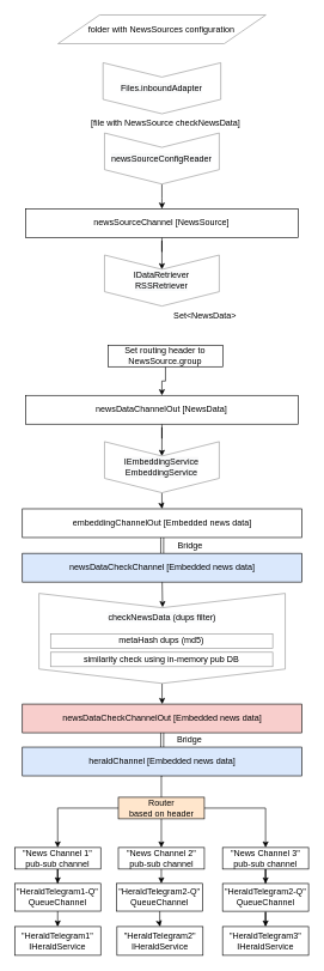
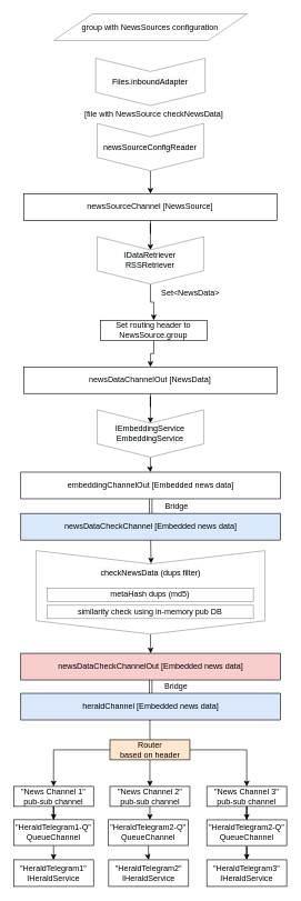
  <mxCell id="0" />
  <mxCell id="1" parent="0" />
  <mxCell id="2" style="edgeStyle=orthogonalEdgeStyle;rounded=0;orthogonalLoop=1;jettySize=auto;html=1;entryX=0.5;entryY=0;entryDx=0;entryDy=0;" edge="1" parent="1" source="3" target="42"><mxGeometry relative="1" as="geometry" /></mxCell>
  <mxCell id="3" value="&lt;span style=&quot;background-color: rgb(248 , 249 , 250)&quot;&gt;checkNewsData (dups filter)&lt;/span&gt;&lt;span style=&quot;background-color: rgb(248 , 249 , 250)&quot;&gt;&lt;br&gt;&lt;/span&gt;" style="shape=step;perimeter=stepPerimeter;whiteSpace=wrap;html=1;fixedSize=1;strokeColor=#919191;rotation=90;horizontal=0;verticalAlign=top;spacingTop=19;" parent="1" vertex="1"><mxGeometry x="162.94" y="716.75" width="125.38" height="343.5" as="geometry" /></mxCell>
  <mxCell id="4" style="edgeStyle=orthogonalEdgeStyle;rounded=0;orthogonalLoop=1;jettySize=auto;html=1;entryX=0;entryY=0.5;entryDx=0;entryDy=0;fontSize=19;" parent="1" source="5" target="33" edge="1"><mxGeometry relative="1" as="geometry" /></mxCell>
  <mxCell id="5" value="newsSourceChannel [NewsSource]" style="rounded=0;whiteSpace=wrap;html=1;" parent="1" vertex="1"><mxGeometry x="35.38" y="290" width="380" height="40" as="geometry" /></mxCell>
+ <mxCell id="6" style="edgeStyle=orthogonalEdgeStyle;rounded=0;orthogonalLoop=1;jettySize=auto;html=1;entryX=0.5;entryY=0;entryDx=0;entryDy=0;exitX=1;exitY=0.5;exitDx=0;exitDy=0;" parent="1" source="33" target="24" edge="1"><mxGeometry relative="1" as="geometry"><mxPoint x="221.046" y="580" as="sourcePoint" /></mxGeometry></mxCell>
  <mxCell id="7" style="edgeStyle=orthogonalEdgeStyle;rounded=0;orthogonalLoop=1;jettySize=auto;html=1;entryX=0;entryY=0.5;entryDx=0;entryDy=0;" parent="1" source="8" target="37" edge="1"><mxGeometry relative="1" as="geometry" /></mxCell>
  <mxCell id="8" value="newsDataChannelOut [NewsData]" style="rounded=0;whiteSpace=wrap;html=1;" parent="1" vertex="1"><mxGeometry x="35.38" y="550" width="380" height="40" as="geometry" /></mxCell>
  <mxCell id="9" style="edgeStyle=orthogonalEdgeStyle;rounded=0;orthogonalLoop=1;jettySize=auto;html=1;entryX=0.154;entryY=0.498;entryDx=0;entryDy=0;entryPerimeter=0;startArrow=none;startFill=0;fontSize=19;exitX=0.5;exitY=1;exitDx=0;exitDy=0;" parent="1" source="39" target="3" edge="1"><mxGeometry relative="1" as="geometry" /></mxCell>
  <mxCell id="10" style="edgeStyle=orthogonalEdgeStyle;rounded=0;orthogonalLoop=1;jettySize=auto;html=1;entryX=0.5;entryY=0;entryDx=0;entryDy=0;startArrow=none;startFill=0;fontSize=19;shape=link;" parent="1" source="11" target="39" edge="1"><mxGeometry relative="1" as="geometry" /></mxCell>
  <mxCell id="11" value="embeddingChannelOut [Embedded news data]" style="rounded=0;whiteSpace=wrap;html=1;" parent="1" vertex="1"><mxGeometry x="30.76" y="708" width="390" height="40" as="geometry" /></mxCell>
  <mxCell id="12" style="edgeStyle=orthogonalEdgeStyle;rounded=0;orthogonalLoop=1;jettySize=auto;html=1;entryX=0.5;entryY=0;entryDx=0;entryDy=0;exitX=0.5;exitY=1;exitDx=0;exitDy=0;endArrow=none;" parent="1" source="43" target="22" edge="1"><mxGeometry relative="1" as="geometry"><mxPoint x="226.05" y="880" as="sourcePoint" /></mxGeometry></mxCell>
  <mxCell id="13" style="edgeStyle=orthogonalEdgeStyle;rounded=0;orthogonalLoop=1;jettySize=auto;html=1;entryX=0.5;entryY=0;entryDx=0;entryDy=0;" parent="1" source="14" target="46" edge="1"><mxGeometry relative="1" as="geometry" /></mxCell>
  <mxCell id="14" value="&quot;News Channel 1&quot;&lt;br&gt;pub-sub channel" style="rounded=0;whiteSpace=wrap;html=1;" parent="1" vertex="1"><mxGeometry x="20" y="1179.86" width="120" height="30" as="geometry" /></mxCell>
  <mxCell id="15" style="edgeStyle=orthogonalEdgeStyle;rounded=0;orthogonalLoop=1;jettySize=auto;html=1;" parent="1" source="16" edge="1"><mxGeometry relative="1" as="geometry"><mxPoint x="224.38" y="1230" as="targetPoint" /></mxGeometry></mxCell>
  <mxCell id="16" value="&quot;News Channel 2&quot;&lt;br&gt;pub-sub channel" style="rounded=0;whiteSpace=wrap;html=1;" parent="1" vertex="1"><mxGeometry x="164.62" y="1179.86" width="120" height="30" as="geometry" /></mxCell>
  <mxCell id="17" style="edgeStyle=orthogonalEdgeStyle;rounded=0;orthogonalLoop=1;jettySize=auto;html=1;entryX=0.5;entryY=0;entryDx=0;entryDy=0;" parent="1" source="18" target="50" edge="1"><mxGeometry relative="1" as="geometry" /></mxCell>
  <mxCell id="18" value="&quot;News Channel 3&quot;&lt;br&gt;pub-sub channel" style="rounded=0;whiteSpace=wrap;html=1;" parent="1" vertex="1"><mxGeometry x="310" y="1179.86" width="120" height="30" as="geometry" /></mxCell>
  <mxCell id="19" style="edgeStyle=orthogonalEdgeStyle;rounded=0;orthogonalLoop=1;jettySize=auto;html=1;" parent="1" source="22" target="14" edge="1"><mxGeometry relative="1" as="geometry" /></mxCell>
  <mxCell id="20" style="edgeStyle=orthogonalEdgeStyle;rounded=0;orthogonalLoop=1;jettySize=auto;html=1;entryX=0.5;entryY=0;entryDx=0;entryDy=0;" parent="1" source="22" target="16" edge="1"><mxGeometry relative="1" as="geometry" /></mxCell>
  <mxCell id="21" style="edgeStyle=orthogonalEdgeStyle;rounded=0;orthogonalLoop=1;jettySize=auto;html=1;entryX=0.5;entryY=0;entryDx=0;entryDy=0;" parent="1" source="22" target="18" edge="1"><mxGeometry relative="1" as="geometry" /></mxCell>
  <mxCell id="22" value="Router&lt;br&gt;based on header" style="rounded=0;whiteSpace=wrap;html=1;fillColor=#ffe6cc;" parent="1" vertex="1"><mxGeometry x="164.62" y="1109.86" width="120" height="30" as="geometry" /></mxCell>
  <mxCell id="23" style="edgeStyle=orthogonalEdgeStyle;rounded=0;orthogonalLoop=1;jettySize=auto;html=1;entryX=0.5;entryY=0;entryDx=0;entryDy=0;" parent="1" source="24" target="8" edge="1"><mxGeometry relative="1" as="geometry" /></mxCell>
  <mxCell id="24" value="Set routing header to NewsSource.group" style="rounded=0;whiteSpace=wrap;html=1;" parent="1" vertex="1"><mxGeometry x="150.38" y="480" width="160" height="30" as="geometry" /></mxCell>
  <mxCell id="25" value="&quot;HeraldTelegram2&quot;&lt;br&gt;IHeraldService" style="rounded=0;whiteSpace=wrap;html=1;" parent="1" vertex="1"><mxGeometry x="162.69" y="1290" width="120" height="40" as="geometry" /></mxCell>
  <mxCell id="26" value="&quot;HeraldTelegram3&quot;&lt;br&gt;IHeraldService&lt;br&gt;" style="rounded=0;whiteSpace=wrap;html=1;" parent="1" vertex="1"><mxGeometry x="310" y="1290" width="120" height="40" as="geometry" /></mxCell>
  <mxCell id="27" value="&quot;HeraldTelegram1&quot;&lt;br&gt;IHeraldService&lt;br&gt;" style="rounded=0;whiteSpace=wrap;html=1;" parent="1" vertex="1"><mxGeometry x="20" y="1290" width="120" height="40" as="geometry" /></mxCell>
  <mxCell id="28" value="similarity check using in-memory pub DB" style="rounded=0;whiteSpace=wrap;html=1;strokeColor=#919191;" parent="1" vertex="1"><mxGeometry x="70" y="907.85" width="310" height="20" as="geometry" /></mxCell>
  <mxCell id="29" value="&lt;span style=&quot;white-space: normal ; background-color: rgb(248 , 249 , 250)&quot;&gt;Files.inboundAdapter&lt;/span&gt;" style="shape=step;perimeter=stepPerimeter;whiteSpace=wrap;html=1;fixedSize=1;strokeColor=#919191;rotation=90;horizontal=0;" parent="1" vertex="1"><mxGeometry x="189.84" y="40" width="71.08" height="164.24" as="geometry" /></mxCell>
  <mxCell id="30" style="edgeStyle=orthogonalEdgeStyle;rounded=0;orthogonalLoop=1;jettySize=auto;html=1;entryX=0.5;entryY=0;entryDx=0;entryDy=0;" parent="1" source="31" target="5" edge="1"><mxGeometry relative="1" as="geometry" /></mxCell>
  <mxCell id="31" value="&lt;span style=&quot;white-space: normal ; background-color: rgb(248 , 249 , 250)&quot;&gt;newsSourceConfigReader&lt;/span&gt;" style="shape=step;perimeter=stepPerimeter;whiteSpace=wrap;html=1;fixedSize=1;strokeColor=#919191;rotation=90;horizontal=0;" parent="1" vertex="1"><mxGeometry x="189.84" y="140" width="71.08" height="160" as="geometry" /></mxCell>
- <mxCell id="32" value="&lt;span style=&quot;white-space: normal&quot;&gt;folder with NewsSources configuration&lt;/span&gt;" style="shape=parallelogram;perimeter=parallelogramPerimeter;whiteSpace=wrap;html=1;strokeColor=#919191;" parent="1" vertex="1"><mxGeometry x="80.38" y="20" width="290" height="40" as="geometry" /></mxCell>
+ <mxCell id="32" value="&lt;span style=&quot;white-space: normal&quot;&gt;group with NewsSources configuration&lt;/span&gt;" style="shape=parallelogram;perimeter=parallelogramPerimeter;whiteSpace=wrap;html=1;strokeColor=#919191;" parent="1" vertex="1"><mxGeometry x="80.38" y="20" width="290" height="40" as="geometry" /></mxCell>
  <mxCell id="33" value="&lt;span style=&quot;white-space: normal ; background-color: rgb(248 , 249 , 250)&quot;&gt;IDataRetriever&lt;br&gt;RSSRetriever&lt;br&gt;&lt;/span&gt;" style="shape=step;perimeter=stepPerimeter;whiteSpace=wrap;html=1;fixedSize=1;strokeColor=#919191;rotation=90;horizontal=0;" parent="1" vertex="1"><mxGeometry x="189.84" y="310" width="71.08" height="160" as="geometry" /></mxCell>
  <mxCell id="34" value="[file with NewsSource checkNewsData]" style="text;html=1;strokeColor=none;fillColor=none;align=center;verticalAlign=middle;whiteSpace=wrap;rounded=0;" parent="1" vertex="1"><mxGeometry x="100.76" y="160" width="260.25" height="20" as="geometry" /></mxCell>
  <mxCell id="35" value="Set&amp;lt;NewsData&amp;gt;" style="text;html=1;strokeColor=none;fillColor=none;align=left;verticalAlign=middle;whiteSpace=wrap;rounded=0;" parent="1" vertex="1"><mxGeometry x="240.38" y="430" width="130" height="20" as="geometry" /></mxCell>
  <mxCell id="36" style="edgeStyle=orthogonalEdgeStyle;rounded=0;orthogonalLoop=1;jettySize=auto;html=1;entryX=0.5;entryY=0;entryDx=0;entryDy=0;" parent="1" source="37" target="11" edge="1"><mxGeometry relative="1" as="geometry" /></mxCell>
  <mxCell id="37" value="&lt;span style=&quot;background-color: rgb(248 , 249 , 250)&quot;&gt;IEmbeddingService&lt;br&gt;EmbeddingService&lt;br&gt;&lt;/span&gt;" style="shape=step;perimeter=stepPerimeter;whiteSpace=wrap;html=1;fixedSize=1;strokeColor=#919191;rotation=90;horizontal=0;" parent="1" vertex="1"><mxGeometry x="189.84" y="570" width="71.08" height="160" as="geometry" /></mxCell>
  <mxCell id="38" value="metaHash dups (md5)" style="rounded=0;whiteSpace=wrap;html=1;strokeColor=#919191;" parent="1" vertex="1"><mxGeometry x="70" y="882.31" width="310" height="20" as="geometry" /></mxCell>
  <mxCell id="39" value="newsDataCheckChannel [Embedded news data]" style="rounded=0;whiteSpace=wrap;html=1;fillColor=#dae8fc;" parent="1" vertex="1"><mxGeometry x="30.76" y="770" width="390" height="40" as="geometry" /></mxCell>
  <mxCell id="40" value="&lt;font style=&quot;font-size: 12px;&quot;&gt;Bridge&lt;/font&gt;" style="text;html=1;strokeColor=none;fillColor=none;align=center;verticalAlign=middle;whiteSpace=wrap;rounded=0;fontSize=12;" parent="1" vertex="1"><mxGeometry x="244.76" y="753" width="40" height="12" as="geometry" /></mxCell>
  <mxCell id="41" style="edgeStyle=orthogonalEdgeStyle;rounded=0;orthogonalLoop=1;jettySize=auto;html=1;entryX=0.5;entryY=0;entryDx=0;entryDy=0;startArrow=none;startFill=0;fontSize=12;shape=link;" parent="1" source="42" target="43" edge="1"><mxGeometry relative="1" as="geometry" /></mxCell>
  <mxCell id="42" value="newsDataCheckChannelOut [Embedded news data]" style="rounded=0;whiteSpace=wrap;html=1;fillColor=#f8cecc;" parent="1" vertex="1"><mxGeometry x="30.76" y="980" width="390" height="40" as="geometry" /></mxCell>
  <mxCell id="43" value="heraldChannel [Embedded news data]" style="rounded=0;whiteSpace=wrap;html=1;fillColor=#dae8fc;" parent="1" vertex="1"><mxGeometry x="30.76" y="1040" width="390" height="40" as="geometry" /></mxCell>
  <mxCell id="44" value="&lt;font style=&quot;font-size: 12px;&quot;&gt;Bridge&lt;/font&gt;" style="text;html=1;strokeColor=none;fillColor=none;align=center;verticalAlign=middle;whiteSpace=wrap;rounded=0;fontSize=12;" parent="1" vertex="1"><mxGeometry x="243.76" y="1024" width="40" height="12" as="geometry" /></mxCell>
  <mxCell id="45" style="edgeStyle=orthogonalEdgeStyle;rounded=0;orthogonalLoop=1;jettySize=auto;html=1;" parent="1" source="46" edge="1"><mxGeometry relative="1" as="geometry"><mxPoint x="80" y="1290" as="targetPoint" /></mxGeometry></mxCell>
  <mxCell id="46" value="&quot;HeraldTelegram1-Q&quot;&lt;br&gt;QueueChannel" style="rounded=0;whiteSpace=wrap;html=1;" parent="1" vertex="1"><mxGeometry x="20" y="1229.86" width="120" height="38.62" as="geometry" /></mxCell>
  <mxCell id="47" style="edgeStyle=orthogonalEdgeStyle;rounded=0;orthogonalLoop=1;jettySize=auto;html=1;entryX=0.5;entryY=0;entryDx=0;entryDy=0;" parent="1" source="48" target="25" edge="1"><mxGeometry relative="1" as="geometry" /></mxCell>
  <mxCell id="48" value="&quot;HeraldTelegram2-Q&quot;&lt;br&gt;QueueChannel" style="rounded=0;whiteSpace=wrap;html=1;" parent="1" vertex="1"><mxGeometry x="162.38" y="1229.86" width="120" height="38.62" as="geometry" /></mxCell>
  <mxCell id="49" style="edgeStyle=orthogonalEdgeStyle;rounded=0;orthogonalLoop=1;jettySize=auto;html=1;entryX=0.5;entryY=0;entryDx=0;entryDy=0;" parent="1" source="50" target="26" edge="1"><mxGeometry relative="1" as="geometry" /></mxCell>
  <mxCell id="50" value="&quot;HeraldTelegram2-Q&quot;&lt;br&gt;QueueChannel" style="rounded=0;whiteSpace=wrap;html=1;" parent="1" vertex="1"><mxGeometry x="310" y="1230" width="120" height="38.62" as="geometry" /></mxCell>
